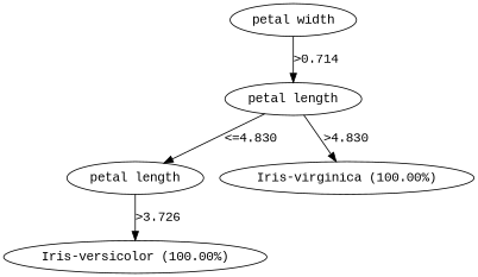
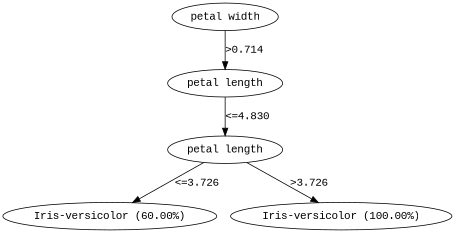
  digraph {
    fontname="Liberation Mono"
    node [fontname="Liberation Mono" shape=oval]
    edge [fontname="Liberation Mono"]
    n1 [label="petal width"]
    n2 [label="petal length"]
    n3 [label="petal length"]
-   n4 [label="Iris-virginica (100.00%)"]
+   n5 [label="Iris-versicolor (60.00%)"]
    n6 [label="Iris-versicolor (100.00%)"]
    n1 -> n2 [label=">0.714"]
    n2 -> n3 [label="<=4.830"]
-   n2 -> n4 [label=">4.830"]
+   n3 -> n5 [label="<=3.726"]
    n3 -> n6 [label=">3.726"]
  }
